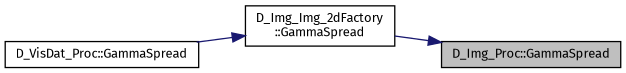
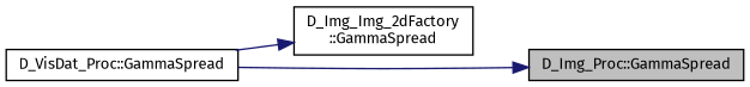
  digraph {
    fontname="Fira Sans"
    rankdir=RL
    node [color=black fillcolor=white fontname="Fira Sans" fontsize=10 shape=record style=filled]
    edge [color=midnightblue dir=back fontname="Fira Sans" fontsize=10 labelfontname=Helvetica labelfontsize=10 style=solid]
    n1 [fillcolor=grey75 fontcolor=black height=0.2 label="D_Img_Proc::GammaSpread" width=0.4]
    n2 [height=0.2 label="D_Img_Img_2dFactory\l::GammaSpread" width=0.4]
    n3 [height=0.2 label="D_VisDat_Proc::GammaSpread" width=0.4]
-   n1 -> n2
+   n1 -> n3
    n2 -> n3
  }
